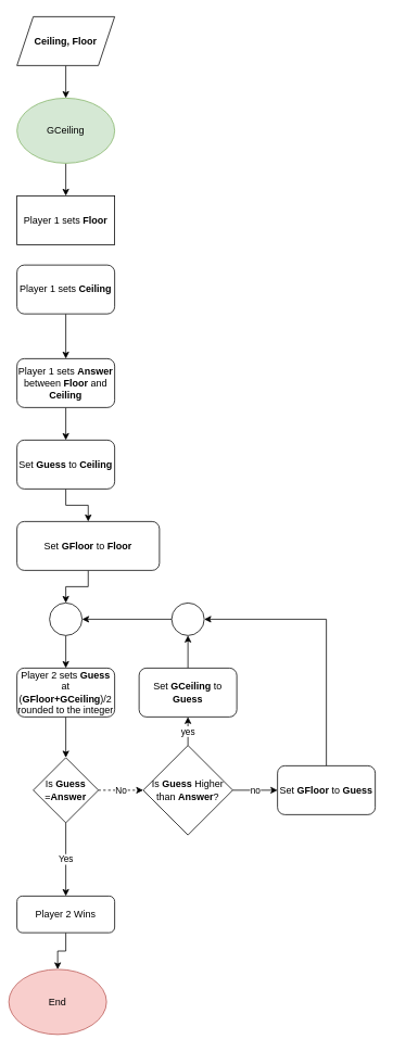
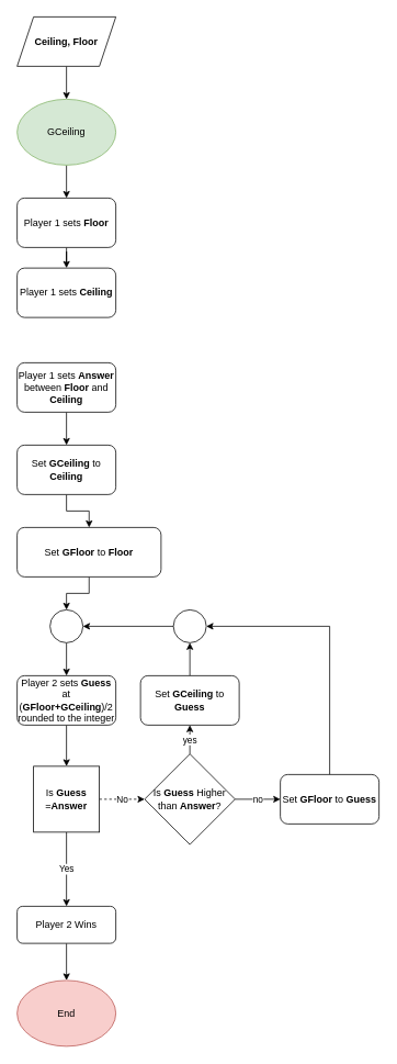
  <mxCell id="0" />
  <mxCell id="1" parent="0" />
  <mxCell id="2" value="" style="edgeStyle=orthogonalEdgeStyle;rounded=0;orthogonalLoop=1;jettySize=auto;html=1;" edge="1" parent="1" source="3" target="5"><mxGeometry relative="1" as="geometry" /></mxCell>
  <mxCell id="3" value="Ceiling, Floor" style="shape=parallelogram;perimeter=parallelogramPerimeter;whiteSpace=wrap;html=1;fixedSize=1;fontStyle=1" vertex="1" parent="1"><mxGeometry x="20" y="20" width="120" height="60" as="geometry" /></mxCell>
  <mxCell id="4" value="" style="edgeStyle=orthogonalEdgeStyle;rounded=0;orthogonalLoop=1;jettySize=auto;html=1;" edge="1" parent="1" source="5" target="7"><mxGeometry relative="1" as="geometry" /></mxCell>
  <mxCell id="5" value="GCeiling" style="ellipse;whiteSpace=wrap;html=1;fillColor=#d5e8d4;strokeColor=#82b366;" vertex="1" parent="1"><mxGeometry x="20" y="120" width="120" height="80" as="geometry" /></mxCell>
- <mxCell id="7" value="Player 1 sets &lt;b&gt;Floor&lt;/b&gt;" style="whiteSpace=wrap;html=1;rounded=0;" vertex="1" parent="1"><mxGeometry x="20" y="240" width="120" height="60" as="geometry" /></mxCell>
- <mxCell id="8" value="" style="edgeStyle=orthogonalEdgeStyle;rounded=0;orthogonalLoop=1;jettySize=auto;html=1;" edge="1" parent="1" source="9" target="11"><mxGeometry relative="1" as="geometry" /></mxCell>
+ <mxCell id="6" value="" style="edgeStyle=orthogonalEdgeStyle;rounded=0;orthogonalLoop=1;jettySize=auto;html=1;" edge="1" parent="1" source="7" target="9"><mxGeometry relative="1" as="geometry" /></mxCell>
+ <mxCell id="7" value="Player 1 sets &lt;b&gt;Floor&lt;/b&gt;" style="rounded=1;whiteSpace=wrap;html=1;" vertex="1" parent="1"><mxGeometry x="20" y="240" width="120" height="60" as="geometry" /></mxCell>
  <mxCell id="9" value="Player 1 sets &lt;b&gt;Ceiling&lt;/b&gt;" style="rounded=1;whiteSpace=wrap;html=1;" vertex="1" parent="1"><mxGeometry x="20" y="325" width="120" height="60" as="geometry" /></mxCell>
  <mxCell id="10" value="" style="edgeStyle=orthogonalEdgeStyle;rounded=0;orthogonalLoop=1;jettySize=auto;html=1;" edge="1" parent="1" source="11" target="27"><mxGeometry relative="1" as="geometry" /></mxCell>
  <mxCell id="11" value="Player 1 sets &lt;b&gt;Answer &lt;/b&gt;between &lt;b&gt;Floor&lt;/b&gt;&amp;nbsp;and &lt;b&gt;Ceiling&lt;/b&gt;" style="rounded=1;whiteSpace=wrap;html=1;" vertex="1" parent="1"><mxGeometry x="20" y="440" width="120" height="60" as="geometry" /></mxCell>
  <mxCell id="12" value="" style="edgeStyle=orthogonalEdgeStyle;rounded=0;orthogonalLoop=1;jettySize=auto;html=1;" edge="1" parent="1" source="13" target="16"><mxGeometry relative="1" as="geometry" /></mxCell>
  <mxCell id="13" value="Player 2 sets &lt;b&gt;Guess &lt;/b&gt;at (&lt;b&gt;GFloor+GCeiling&lt;/b&gt;)/2&lt;br&gt;rounded to the integer" style="rounded=1;whiteSpace=wrap;html=1;" vertex="1" parent="1"><mxGeometry x="20" y="820" width="120" height="60" as="geometry" /></mxCell>
  <mxCell id="14" value="Yes" style="edgeStyle=orthogonalEdgeStyle;rounded=0;orthogonalLoop=1;jettySize=auto;html=1;" edge="1" parent="1" source="16" target="18"><mxGeometry relative="1" as="geometry" /></mxCell>
  <mxCell id="15" value="No" style="edgeStyle=orthogonalEdgeStyle;rounded=0;orthogonalLoop=1;jettySize=auto;html=1;dashed=1;" edge="1" parent="1" source="16" target="21"><mxGeometry relative="1" as="geometry" /></mxCell>
- <mxCell id="16" value="Is&lt;b&gt;&amp;nbsp;Guess&lt;br&gt;&lt;/b&gt;=&lt;b&gt;Answer&lt;/b&gt;" style="rhombus;whiteSpace=wrap;html=1;" vertex="1" parent="1"><mxGeometry x="40" y="930" width="80" height="80" as="geometry" /></mxCell>
+ <mxCell id="16" value="Is&lt;b&gt;&amp;nbsp;Guess&lt;br&gt;&lt;/b&gt;=&lt;b&gt;Answer&lt;/b&gt;" style="whiteSpace=wrap;html=1;rounded=0;" vertex="1" parent="1"><mxGeometry x="40" y="930" width="80" height="80" as="geometry" /></mxCell>
  <mxCell id="17" value="" style="edgeStyle=orthogonalEdgeStyle;rounded=0;orthogonalLoop=1;jettySize=auto;html=1;" edge="1" parent="1" source="18" target="34"><mxGeometry relative="1" as="geometry" /></mxCell>
  <mxCell id="18" value="Player 2 Wins" style="rounded=1;whiteSpace=wrap;html=1;" vertex="1" parent="1"><mxGeometry x="20" y="1100" width="120" height="45" as="geometry" /></mxCell>
  <mxCell id="19" value="yes" style="edgeStyle=orthogonalEdgeStyle;rounded=0;orthogonalLoop=1;jettySize=auto;html=1;" edge="1" parent="1" source="21" target="23"><mxGeometry relative="1" as="geometry" /></mxCell>
  <mxCell id="20" value="no" style="edgeStyle=orthogonalEdgeStyle;rounded=0;orthogonalLoop=1;jettySize=auto;html=1;" edge="1" parent="1" source="21" target="25"><mxGeometry relative="1" as="geometry" /></mxCell>
  <mxCell id="21" value="Is &lt;b&gt;Guess&lt;/b&gt;&amp;nbsp;Higher than &lt;b&gt;Answer&lt;/b&gt;?" style="rhombus;whiteSpace=wrap;html=1;" vertex="1" parent="1"><mxGeometry x="175" y="915" width="110" height="110" as="geometry" /></mxCell>
  <mxCell id="22" value="" style="edgeStyle=orthogonalEdgeStyle;rounded=0;orthogonalLoop=1;jettySize=auto;html=1;" edge="1" parent="1" source="23" target="33"><mxGeometry relative="1" as="geometry" /></mxCell>
  <mxCell id="23" value="Set &lt;b&gt;GCeiling&lt;/b&gt; to &lt;b&gt;Guess&lt;/b&gt;" style="rounded=1;whiteSpace=wrap;html=1;" vertex="1" parent="1"><mxGeometry x="170" y="820" width="120" height="60" as="geometry" /></mxCell>
  <mxCell id="24" style="edgeStyle=orthogonalEdgeStyle;rounded=0;orthogonalLoop=1;jettySize=auto;html=1;exitX=0.5;exitY=0;exitDx=0;exitDy=0;entryX=1;entryY=0.5;entryDx=0;entryDy=0;" edge="1" parent="1" source="25" target="33"><mxGeometry relative="1" as="geometry" /></mxCell>
  <mxCell id="25" value="Set &lt;b&gt;GFloor&lt;/b&gt; to &lt;b&gt;Guess&lt;/b&gt;" style="rounded=1;whiteSpace=wrap;html=1;" vertex="1" parent="1"><mxGeometry x="340" y="940" width="120" height="60" as="geometry" /></mxCell>
  <mxCell id="26" value="" style="edgeStyle=orthogonalEdgeStyle;rounded=0;orthogonalLoop=1;jettySize=auto;html=1;" edge="1" parent="1" source="27" target="29"><mxGeometry relative="1" as="geometry" /></mxCell>
- <mxCell id="27" value="Set &lt;b&gt;Guess&lt;/b&gt; to &lt;b&gt;Ceiling&lt;/b&gt;" style="rounded=1;whiteSpace=wrap;html=1;" vertex="1" parent="1"><mxGeometry x="20" y="540" width="120" height="60" as="geometry" /></mxCell>
+ <mxCell id="27" value="Set &lt;b&gt;GCeiling&lt;/b&gt; to &lt;b&gt;Ceiling&lt;/b&gt;" style="rounded=1;whiteSpace=wrap;html=1;" vertex="1" parent="1"><mxGeometry x="20" y="540" width="120" height="60" as="geometry" /></mxCell>
  <mxCell id="28" value="" style="edgeStyle=orthogonalEdgeStyle;rounded=0;orthogonalLoop=1;jettySize=auto;html=1;" edge="1" parent="1" source="29" target="31"><mxGeometry relative="1" as="geometry" /></mxCell>
  <mxCell id="29" value="Set &lt;b&gt;GFloor&lt;/b&gt; to &lt;b&gt;Floor&lt;/b&gt;" style="rounded=1;whiteSpace=wrap;html=1;" vertex="1" parent="1"><mxGeometry x="20" y="640" width="175" height="60" as="geometry" /></mxCell>
  <mxCell id="30" value="" style="edgeStyle=orthogonalEdgeStyle;rounded=0;orthogonalLoop=1;jettySize=auto;html=1;" edge="1" parent="1" source="31" target="13"><mxGeometry relative="1" as="geometry" /></mxCell>
  <mxCell id="31" value="" style="ellipse;whiteSpace=wrap;html=1;aspect=fixed;" vertex="1" parent="1"><mxGeometry x="60" y="740" width="40" height="40" as="geometry" /></mxCell>
  <mxCell id="32" value="" style="edgeStyle=orthogonalEdgeStyle;rounded=0;orthogonalLoop=1;jettySize=auto;html=1;" edge="1" parent="1" source="33" target="31"><mxGeometry relative="1" as="geometry" /></mxCell>
  <mxCell id="33" value="" style="ellipse;whiteSpace=wrap;html=1;aspect=fixed;" vertex="1" parent="1"><mxGeometry x="210" y="740" width="40" height="40" as="geometry" /></mxCell>
- <mxCell id="34" value="End" style="ellipse;whiteSpace=wrap;html=1;fillColor=#f8cecc;strokeColor=#b85450;" vertex="1" parent="1"><mxGeometry x="10" y="1190" width="120" height="80" as="geometry" /></mxCell>
+ <mxCell id="34" value="End" style="ellipse;whiteSpace=wrap;html=1;fillColor=#f8cecc;strokeColor=#b85450;" vertex="1" parent="1"><mxGeometry x="20" y="1190" width="120" height="80" as="geometry" /></mxCell>
